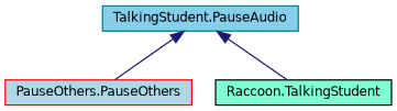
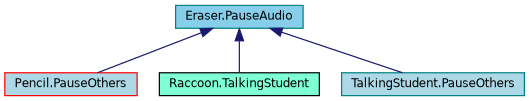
  digraph {
    rankdir=TB
    node [color=teal fillcolor=lightblue fontname=Helvetica fontsize=10 shape=record style=filled]
    edge [color=midnightblue dir=back fontname=Helvetica fontsize=10 labelfontname=Helvetica labelfontsize=10 style=solid]
-   n1 [fillcolor=skyblue fontcolor=black height=0.2 label="TalkingStudent.PauseAudio" width=0.4]
-   n2 [color=red height=0.2 label="PauseOthers.PauseOthers" width=0.4]
+   n1 [fillcolor=skyblue fontcolor=black height=0.2 label="Eraser.PauseAudio" width=0.4]
+   n2 [color=red height=0.2 label="Pencil.PauseOthers" width=0.4]
    n3 [color=black fillcolor=aquamarine height=0.2 label="Raccoon.TalkingStudent" width=0.4]
+   n4 [height=0.2 label="TalkingStudent.PauseOthers" width=0.4]
    n1 -> n2
    n1 -> n3
+   n1 -> n4
  }
